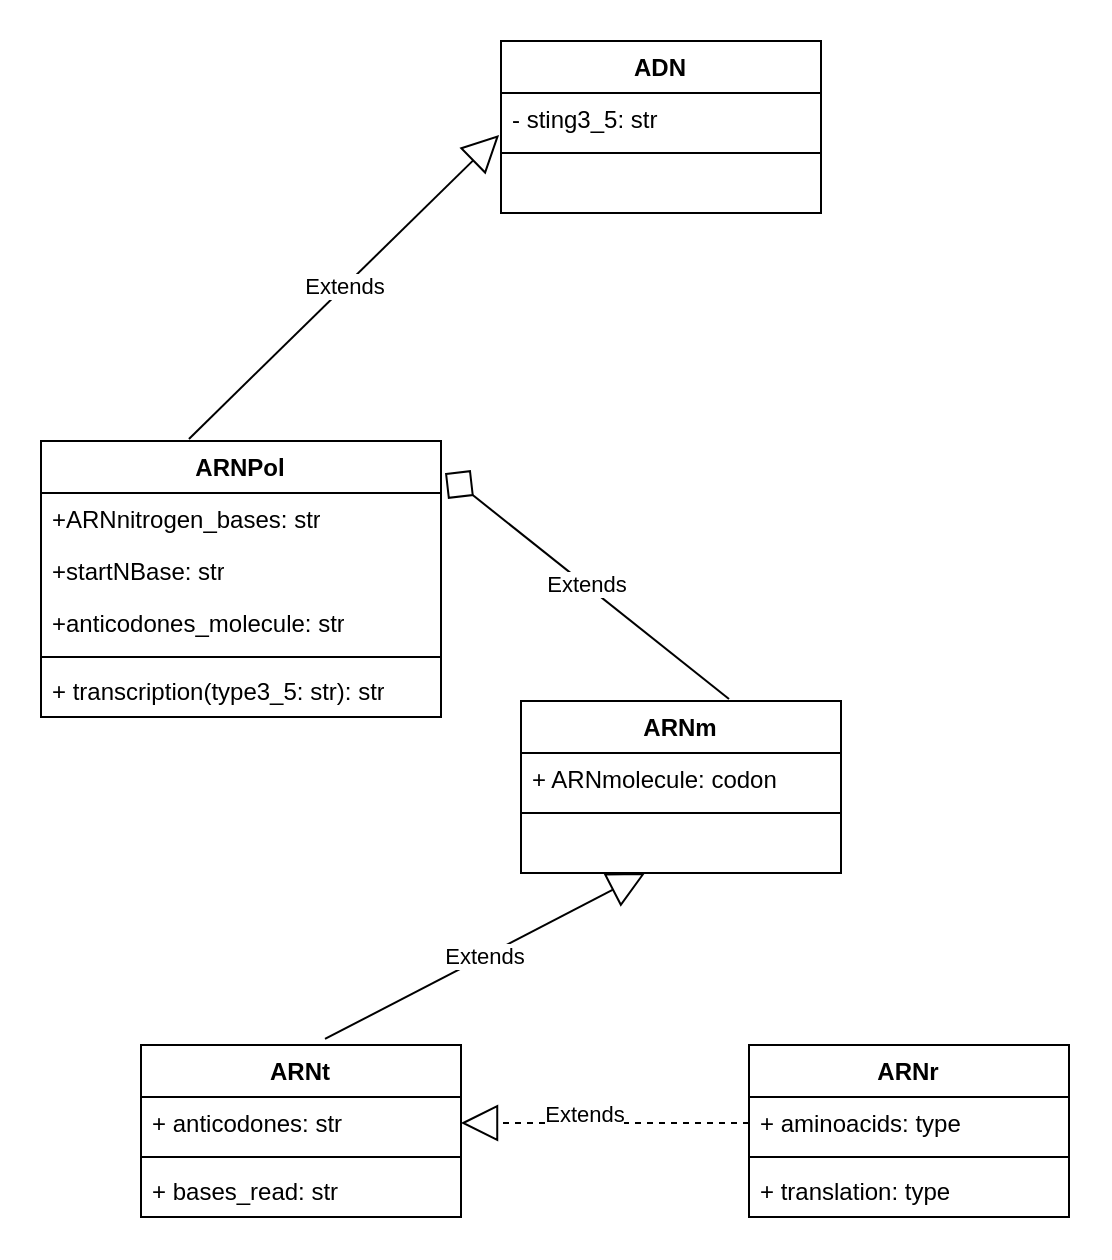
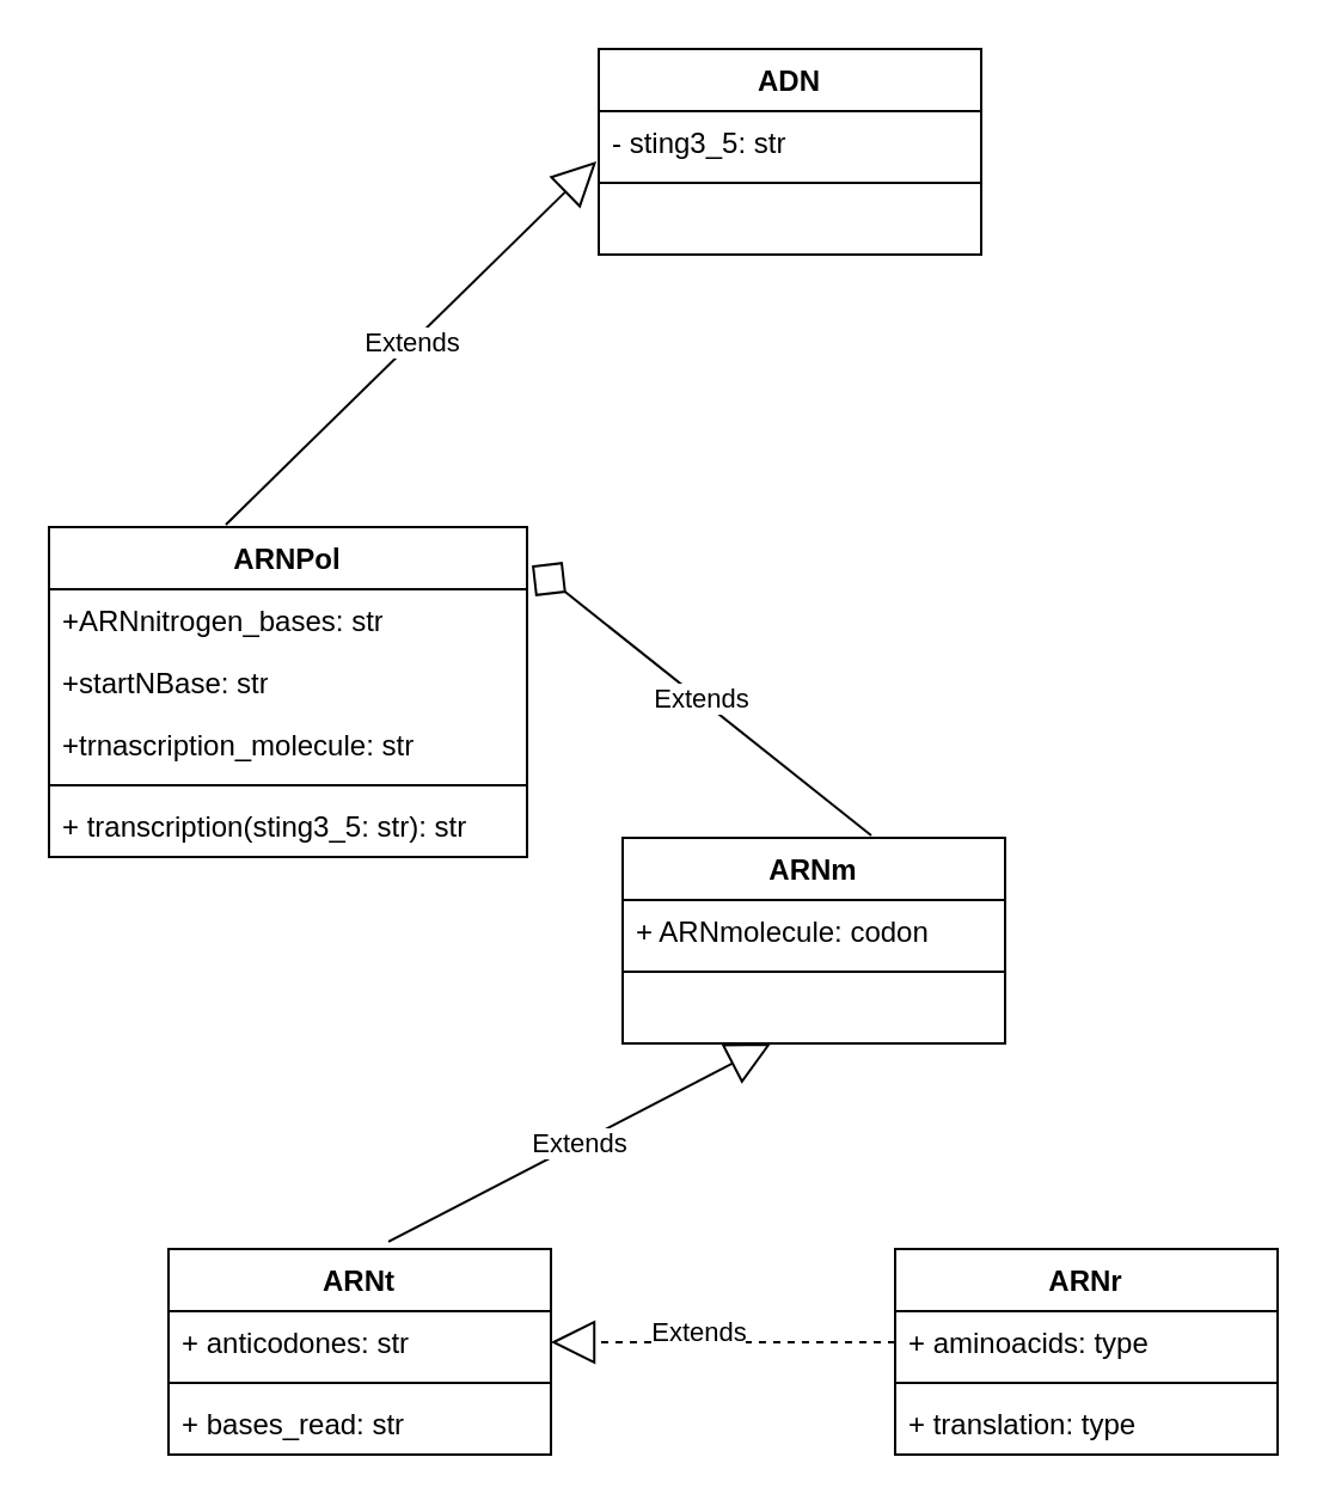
  <mxCell id="0" />
  <mxCell id="1" parent="0" />
  <mxCell id="2" value="ADN" style="swimlane;fontStyle=1;align=center;verticalAlign=top;childLayout=stackLayout;horizontal=1;startSize=26;horizontalStack=0;resizeParent=1;resizeParentMax=0;resizeLast=0;collapsible=1;marginBottom=0;whiteSpace=wrap;html=1;" vertex="1" parent="1"><mxGeometry x="250" y="20" width="160" height="86" as="geometry" /></mxCell>
  <mxCell id="3" value="- sting3_5: str" style="text;strokeColor=none;fillColor=none;align=left;verticalAlign=top;spacingLeft=4;spacingRight=4;overflow=hidden;rotatable=0;points=[[0,0.5],[1,0.5]];portConstraint=eastwest;whiteSpace=wrap;html=1;" vertex="1" parent="2"><mxGeometry y="26" width="160" height="26" as="geometry" /></mxCell>
  <mxCell id="4" value="" style="line;strokeWidth=1;fillColor=none;align=left;verticalAlign=middle;spacingTop=-1;spacingLeft=3;spacingRight=3;rotatable=0;labelPosition=right;points=[];portConstraint=eastwest;strokeColor=inherit;" vertex="1" parent="2"><mxGeometry y="52" width="160" height="8" as="geometry" /></mxCell>
  <mxCell id="5" value="&amp;nbsp;" style="text;strokeColor=none;fillColor=none;align=left;verticalAlign=top;spacingLeft=4;spacingRight=4;overflow=hidden;rotatable=0;points=[[0,0.5],[1,0.5]];portConstraint=eastwest;whiteSpace=wrap;html=1;" vertex="1" parent="2"><mxGeometry y="60" width="160" height="26" as="geometry" /></mxCell>
  <mxCell id="6" value="Extends" style="endArrow=block;endSize=16;endFill=0;html=1;rounded=0;exitX=0.457;exitY=-0.01;exitDx=0;exitDy=0;exitPerimeter=0;entryX=-0.006;entryY=0.808;entryDx=0;entryDy=0;entryPerimeter=0;" edge="1" parent="1" target="3"><mxGeometry width="160" relative="1" as="geometry"><mxPoint x="93.98" y="218.96" as="sourcePoint" /><mxPoint x="370" y="350" as="targetPoint" /></mxGeometry></mxCell>
  <mxCell id="7" value="ARNPol" style="swimlane;fontStyle=1;align=center;verticalAlign=top;childLayout=stackLayout;horizontal=1;startSize=26;horizontalStack=0;resizeParent=1;resizeParentMax=0;resizeLast=0;collapsible=1;marginBottom=0;whiteSpace=wrap;html=1;" vertex="1" parent="1"><mxGeometry x="20" y="220" width="200" height="138" as="geometry" /></mxCell>
  <mxCell id="8" value="+ARNnitrogen_bases: str" style="text;strokeColor=none;fillColor=none;align=left;verticalAlign=top;spacingLeft=4;spacingRight=4;overflow=hidden;rotatable=0;points=[[0,0.5],[1,0.5]];portConstraint=eastwest;whiteSpace=wrap;html=1;" vertex="1" parent="7"><mxGeometry y="26" width="200" height="26" as="geometry" /></mxCell>
  <mxCell id="9" value="+startNBase: str" style="text;strokeColor=none;fillColor=none;align=left;verticalAlign=top;spacingLeft=4;spacingRight=4;overflow=hidden;rotatable=0;points=[[0,0.5],[1,0.5]];portConstraint=eastwest;whiteSpace=wrap;html=1;" vertex="1" parent="7"><mxGeometry y="52" width="200" height="26" as="geometry" /></mxCell>
- <mxCell id="10" value="+anticodones_molecule: str" style="text;strokeColor=none;fillColor=none;align=left;verticalAlign=top;spacingLeft=4;spacingRight=4;overflow=hidden;rotatable=0;points=[[0,0.5],[1,0.5]];portConstraint=eastwest;whiteSpace=wrap;html=1;" vertex="1" parent="7"><mxGeometry y="78" width="200" height="26" as="geometry" /></mxCell>
+ <mxCell id="10" value="+trnascription_molecule: str" style="text;strokeColor=none;fillColor=none;align=left;verticalAlign=top;spacingLeft=4;spacingRight=4;overflow=hidden;rotatable=0;points=[[0,0.5],[1,0.5]];portConstraint=eastwest;whiteSpace=wrap;html=1;" vertex="1" parent="7"><mxGeometry y="78" width="200" height="26" as="geometry" /></mxCell>
  <mxCell id="11" value="" style="line;strokeWidth=1;fillColor=none;align=left;verticalAlign=middle;spacingTop=-1;spacingLeft=3;spacingRight=3;rotatable=0;labelPosition=right;points=[];portConstraint=eastwest;strokeColor=inherit;" vertex="1" parent="7"><mxGeometry y="104" width="200" height="8" as="geometry" /></mxCell>
- <mxCell id="12" value="+ transcription(type3_5: str): str" style="text;strokeColor=none;fillColor=none;align=left;verticalAlign=top;spacingLeft=4;spacingRight=4;overflow=hidden;rotatable=0;points=[[0,0.5],[1,0.5]];portConstraint=eastwest;whiteSpace=wrap;html=1;" vertex="1" parent="7"><mxGeometry y="112" width="200" height="26" as="geometry" /></mxCell>
+ <mxCell id="12" value="+ transcription(sting3_5: str): str" style="text;strokeColor=none;fillColor=none;align=left;verticalAlign=top;spacingLeft=4;spacingRight=4;overflow=hidden;rotatable=0;points=[[0,0.5],[1,0.5]];portConstraint=eastwest;whiteSpace=wrap;html=1;" vertex="1" parent="7"><mxGeometry y="112" width="200" height="26" as="geometry" /></mxCell>
  <mxCell id="13" value="ARNm" style="swimlane;fontStyle=1;align=center;verticalAlign=top;childLayout=stackLayout;horizontal=1;startSize=26;horizontalStack=0;resizeParent=1;resizeParentMax=0;resizeLast=0;collapsible=1;marginBottom=0;whiteSpace=wrap;html=1;" vertex="1" parent="1"><mxGeometry x="260" y="350" width="160" height="86" as="geometry" /></mxCell>
  <mxCell id="14" value="+ ARNmolecule: codon" style="text;strokeColor=none;fillColor=none;align=left;verticalAlign=top;spacingLeft=4;spacingRight=4;overflow=hidden;rotatable=0;points=[[0,0.5],[1,0.5]];portConstraint=eastwest;whiteSpace=wrap;html=1;" vertex="1" parent="13"><mxGeometry y="26" width="160" height="26" as="geometry" /></mxCell>
  <mxCell id="15" value="" style="line;strokeWidth=1;fillColor=none;align=left;verticalAlign=middle;spacingTop=-1;spacingLeft=3;spacingRight=3;rotatable=0;labelPosition=right;points=[];portConstraint=eastwest;strokeColor=inherit;" vertex="1" parent="13"><mxGeometry y="52" width="160" height="8" as="geometry" /></mxCell>
  <mxCell id="16" value="&amp;nbsp;" style="text;strokeColor=none;fillColor=none;align=left;verticalAlign=top;spacingLeft=4;spacingRight=4;overflow=hidden;rotatable=0;points=[[0,0.5],[1,0.5]];portConstraint=eastwest;whiteSpace=wrap;html=1;" vertex="1" parent="13"><mxGeometry y="60" width="160" height="26" as="geometry" /></mxCell>
  <mxCell id="17" value="Extends" style="endArrow=diamond;endSize=16;endFill=0;html=1;rounded=0;exitX=0.65;exitY=-0.012;exitDx=0;exitDy=0;exitPerimeter=0;entryX=1.01;entryY=0.116;entryDx=0;entryDy=0;entryPerimeter=0;" edge="1" parent="1" source="13" target="7"><mxGeometry width="160" relative="1" as="geometry"><mxPoint x="103.98" y="228.96" as="sourcePoint" /><mxPoint x="259" y="77" as="targetPoint" /></mxGeometry></mxCell>
  <mxCell id="18" value="Extends" style="endArrow=block;endSize=16;endFill=0;html=1;rounded=0;exitX=0.575;exitY=-0.035;exitDx=0;exitDy=0;exitPerimeter=0;entryX=0.388;entryY=1;entryDx=0;entryDy=0;entryPerimeter=0;" edge="1" parent="1" source="20" target="16"><mxGeometry width="160" relative="1" as="geometry"><mxPoint x="153" y="478.96" as="sourcePoint" /><mxPoint x="232" y="243" as="targetPoint" /></mxGeometry></mxCell>
  <mxCell id="19" value="Extends" style="endArrow=block;endSize=16;endFill=0;html=1;rounded=0;exitX=0;exitY=0.5;exitDx=0;exitDy=0;entryX=1;entryY=0.5;entryDx=0;entryDy=0;dashed=1;" edge="1" parent="1" source="25" target="21"><mxGeometry x="0.142" y="-4" width="160" relative="1" as="geometry"><mxPoint x="444" y="480" as="sourcePoint" /><mxPoint x="331" y="358" as="targetPoint" /><mxPoint as="offset" /></mxGeometry></mxCell>
  <mxCell id="20" value="ARNt" style="swimlane;fontStyle=1;align=center;verticalAlign=top;childLayout=stackLayout;horizontal=1;startSize=26;horizontalStack=0;resizeParent=1;resizeParentMax=0;resizeLast=0;collapsible=1;marginBottom=0;whiteSpace=wrap;html=1;" vertex="1" parent="1"><mxGeometry x="70" y="522" width="160" height="86" as="geometry" /></mxCell>
  <mxCell id="21" value="+ anticodones: str" style="text;strokeColor=none;fillColor=none;align=left;verticalAlign=top;spacingLeft=4;spacingRight=4;overflow=hidden;rotatable=0;points=[[0,0.5],[1,0.5]];portConstraint=eastwest;whiteSpace=wrap;html=1;" vertex="1" parent="20"><mxGeometry y="26" width="160" height="26" as="geometry" /></mxCell>
  <mxCell id="22" value="" style="line;strokeWidth=1;fillColor=none;align=left;verticalAlign=middle;spacingTop=-1;spacingLeft=3;spacingRight=3;rotatable=0;labelPosition=right;points=[];portConstraint=eastwest;strokeColor=inherit;" vertex="1" parent="20"><mxGeometry y="52" width="160" height="8" as="geometry" /></mxCell>
  <mxCell id="23" value="+ bases_read: str" style="text;strokeColor=none;fillColor=none;align=left;verticalAlign=top;spacingLeft=4;spacingRight=4;overflow=hidden;rotatable=0;points=[[0,0.5],[1,0.5]];portConstraint=eastwest;whiteSpace=wrap;html=1;" vertex="1" parent="20"><mxGeometry y="60" width="160" height="26" as="geometry" /></mxCell>
  <mxCell id="24" value="ARNr" style="swimlane;fontStyle=1;align=center;verticalAlign=top;childLayout=stackLayout;horizontal=1;startSize=26;horizontalStack=0;resizeParent=1;resizeParentMax=0;resizeLast=0;collapsible=1;marginBottom=0;whiteSpace=wrap;html=1;" vertex="1" parent="1"><mxGeometry x="374" y="522" width="160" height="86" as="geometry" /></mxCell>
  <mxCell id="25" value="+ aminoacids: type" style="text;strokeColor=none;fillColor=none;align=left;verticalAlign=top;spacingLeft=4;spacingRight=4;overflow=hidden;rotatable=0;points=[[0,0.5],[1,0.5]];portConstraint=eastwest;whiteSpace=wrap;html=1;" vertex="1" parent="24"><mxGeometry y="26" width="160" height="26" as="geometry" /></mxCell>
  <mxCell id="26" value="" style="line;strokeWidth=1;fillColor=none;align=left;verticalAlign=middle;spacingTop=-1;spacingLeft=3;spacingRight=3;rotatable=0;labelPosition=right;points=[];portConstraint=eastwest;strokeColor=inherit;" vertex="1" parent="24"><mxGeometry y="52" width="160" height="8" as="geometry" /></mxCell>
  <mxCell id="27" value="+ translation: type" style="text;strokeColor=none;fillColor=none;align=left;verticalAlign=top;spacingLeft=4;spacingRight=4;overflow=hidden;rotatable=0;points=[[0,0.5],[1,0.5]];portConstraint=eastwest;whiteSpace=wrap;html=1;" vertex="1" parent="24"><mxGeometry y="60" width="160" height="26" as="geometry" /></mxCell>
